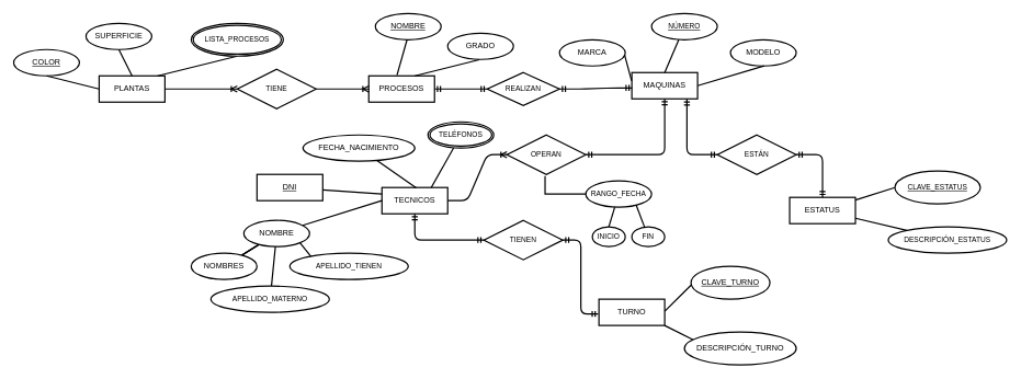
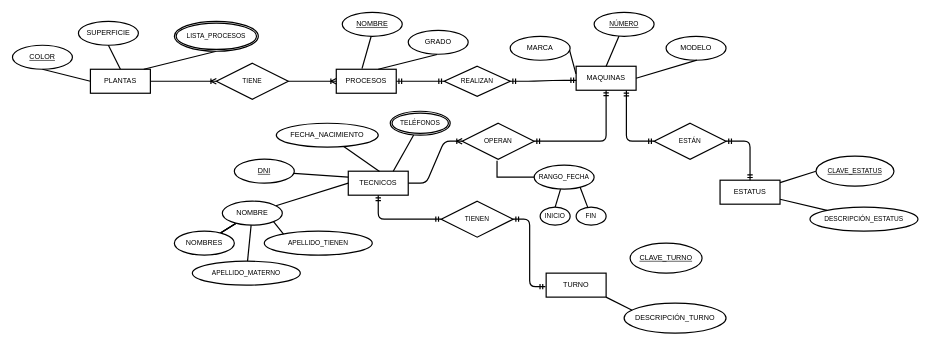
  <mxCell id="0" />
  <mxCell id="1" parent="0" />
  <mxCell id="2" value="PLANTAS" style="whiteSpace=wrap;html=1;align=center;strokeWidth=2;" parent="1" vertex="1"><mxGeometry x="150" y="115" width="100" height="40" as="geometry" /></mxCell>
  <mxCell id="3" value="MAQUINAS" style="whiteSpace=wrap;html=1;align=center;strokeWidth=2;" parent="1" vertex="1"><mxGeometry x="960" y="110" width="100" height="40" as="geometry" /></mxCell>
  <mxCell id="4" value="PROCESOS" style="whiteSpace=wrap;html=1;align=center;strokeWidth=2;" parent="1" vertex="1"><mxGeometry x="560" y="115" width="100" height="40" as="geometry" /></mxCell>
  <mxCell id="5" value="TECNICOS" style="whiteSpace=wrap;html=1;align=center;strokeWidth=2;" parent="1" vertex="1"><mxGeometry x="580" y="285" width="100" height="40" as="geometry" /></mxCell>
  <mxCell id="6" value="COLOR" style="ellipse;whiteSpace=wrap;html=1;align=center;fontStyle=4;strokeWidth=2;" parent="1" vertex="1"><mxGeometry x="20" y="75" width="100" height="40" as="geometry" /></mxCell>
  <mxCell id="7" value="TURNO" style="whiteSpace=wrap;html=1;align=center;strokeWidth=2;" parent="1" vertex="1"><mxGeometry x="910" y="455" width="100" height="40" as="geometry" /></mxCell>
  <mxCell id="8" value="SUPERFICIE" style="ellipse;whiteSpace=wrap;html=1;align=center;strokeWidth=2;" parent="1" vertex="1"><mxGeometry x="130" y="35" width="100" height="40" as="geometry" /></mxCell>
  <mxCell id="9" value="NOMBRE" style="ellipse;whiteSpace=wrap;html=1;align=center;fontStyle=4;strokeWidth=2;" parent="1" vertex="1"><mxGeometry x="570" y="20" width="100" height="40" as="geometry" /></mxCell>
  <mxCell id="10" value="GRADO" style="ellipse;whiteSpace=wrap;html=1;align=center;fontStyle=0;strokeWidth=2;" parent="1" vertex="1"><mxGeometry x="680" y="50" width="100" height="40" as="geometry" /></mxCell>
  <mxCell id="11" value="" style="endArrow=none;html=1;rounded=0;entryX=0;entryY=0.5;entryDx=0;entryDy=0;exitX=0.5;exitY=1;exitDx=0;exitDy=0;strokeWidth=2;" parent="1" source="6" target="2" edge="1"><mxGeometry relative="1" as="geometry"><mxPoint x="70" y="115" as="sourcePoint" /><mxPoint x="230" y="115" as="targetPoint" /></mxGeometry></mxCell>
  <mxCell id="12" value="" style="endArrow=none;html=1;rounded=0;exitX=0.5;exitY=1;exitDx=0;exitDy=0;entryX=0.5;entryY=0;entryDx=0;entryDy=0;strokeWidth=2;" parent="1" source="8" target="2" edge="1"><mxGeometry relative="1" as="geometry"><mxPoint x="120" y="105" as="sourcePoint" /><mxPoint x="260" y="105" as="targetPoint" /></mxGeometry></mxCell>
  <mxCell id="13" value="" style="endArrow=none;html=1;rounded=0;exitX=0.89;exitY=-0.002;exitDx=0;exitDy=0;exitPerimeter=0;entryX=0.5;entryY=1;entryDx=0;entryDy=0;strokeWidth=2;" parent="1" source="2" target="47" edge="1"><mxGeometry relative="1" as="geometry"><mxPoint x="180" y="95" as="sourcePoint" /><mxPoint x="310" y="85" as="targetPoint" /></mxGeometry></mxCell>
  <mxCell id="14" value="" style="endArrow=none;html=1;rounded=0;exitX=0.482;exitY=0.999;exitDx=0;exitDy=0;exitPerimeter=0;entryX=0.429;entryY=-0.03;entryDx=0;entryDy=0;entryPerimeter=0;strokeWidth=2;" parent="1" source="9" target="4" edge="1"><mxGeometry relative="1" as="geometry"><mxPoint x="590" y="100" as="sourcePoint" /><mxPoint x="750" y="100" as="targetPoint" /></mxGeometry></mxCell>
  <mxCell id="15" value="" style="endArrow=none;html=1;rounded=0;exitX=0.481;exitY=1.008;exitDx=0;exitDy=0;exitPerimeter=0;entryX=0.7;entryY=0;entryDx=0;entryDy=0;entryPerimeter=0;strokeWidth=2;" parent="1" source="10" target="4" edge="1"><mxGeometry relative="1" as="geometry"><mxPoint x="658" y="80" as="sourcePoint" /><mxPoint x="643" y="129" as="targetPoint" /></mxGeometry></mxCell>
  <mxCell id="16" value="MARCA" style="ellipse;whiteSpace=wrap;html=1;align=center;strokeWidth=2;" parent="1" vertex="1"><mxGeometry x="850" y="60" width="100" height="40" as="geometry" /></mxCell>
  <mxCell id="17" value="" style="endArrow=none;html=1;rounded=0;exitX=0.99;exitY=0.579;exitDx=0;exitDy=0;entryX=-0.003;entryY=0.318;entryDx=0;entryDy=0;entryPerimeter=0;exitPerimeter=0;strokeWidth=2;" parent="1" source="16" target="3" edge="1"><mxGeometry relative="1" as="geometry"><mxPoint x="975" y="60" as="sourcePoint" /><mxPoint x="960" y="109" as="targetPoint" /></mxGeometry></mxCell>
  <mxCell id="18" value="MODELO" style="ellipse;whiteSpace=wrap;html=1;align=center;strokeWidth=2;" parent="1" vertex="1"><mxGeometry x="1110" y="60" width="100" height="40" as="geometry" /></mxCell>
  <mxCell id="19" value="" style="endArrow=none;html=1;rounded=0;exitX=0.513;exitY=0.996;exitDx=0;exitDy=0;entryX=1;entryY=0.5;entryDx=0;entryDy=0;exitPerimeter=0;strokeWidth=2;" parent="1" source="18" target="3" edge="1"><mxGeometry relative="1" as="geometry"><mxPoint x="950" y="70" as="sourcePoint" /><mxPoint x="1000" y="100" as="targetPoint" /></mxGeometry></mxCell>
  <mxCell id="20" value="&lt;u&gt;&lt;font style=&quot;color: light-dark(rgb(0, 0, 0), rgb(255, 255, 255));&quot;&gt;CLAVE_TURNO&lt;/font&gt;&lt;/u&gt;" style="ellipse;whiteSpace=wrap;html=1;align=center;strokeWidth=2;" parent="1" vertex="1"><mxGeometry x="1050" y="405" width="120" height="50" as="geometry" /></mxCell>
  <mxCell id="21" value="DESCRIPCIÓN_TURNO" style="ellipse;whiteSpace=wrap;html=1;align=center;strokeWidth=2;" parent="1" vertex="1"><mxGeometry x="1040" y="505" width="170" height="50" as="geometry" /></mxCell>
- <mxCell id="22" value="" style="endArrow=none;html=1;rounded=0;entryX=0.005;entryY=0.563;entryDx=0;entryDy=0;entryPerimeter=0;exitX=1.001;exitY=0.457;exitDx=0;exitDy=0;exitPerimeter=0;strokeWidth=2;" parent="1" source="7" target="20" edge="1"><mxGeometry relative="1" as="geometry"><mxPoint x="930" y="485" as="sourcePoint" /><mxPoint x="1090" y="485" as="targetPoint" /></mxGeometry></mxCell>
  <mxCell id="23" value="" style="endArrow=none;html=1;rounded=0;exitX=0.998;exitY=1;exitDx=0;exitDy=0;exitPerimeter=0;entryX=0.079;entryY=0.24;entryDx=0;entryDy=0;entryPerimeter=0;strokeWidth=2;" parent="1" source="7" target="21" edge="1"><mxGeometry relative="1" as="geometry"><mxPoint x="940" y="515" as="sourcePoint" /><mxPoint x="1100" y="515" as="targetPoint" /></mxGeometry></mxCell>
  <mxCell id="24" style="edgeStyle=none;shape=connector;rounded=1;html=1;entryX=0;entryY=0.5;entryDx=0;entryDy=0;strokeColor=default;align=center;verticalAlign=middle;fontFamily=Helvetica;fontSize=11;fontColor=default;labelBackgroundColor=default;endArrow=none;endFill=0;strokeWidth=2;" parent="1" source="26" target="43" edge="1"><mxGeometry relative="1" as="geometry" /></mxCell>
  <mxCell id="25" style="edgeStyle=none;shape=connector;rounded=1;html=1;strokeColor=default;align=center;verticalAlign=middle;fontFamily=Helvetica;fontSize=11;fontColor=default;labelBackgroundColor=default;endArrow=none;endFill=0;strokeWidth=2;" parent="1" source="26" target="44" edge="1"><mxGeometry relative="1" as="geometry" /></mxCell>
  <mxCell id="26" value="ESTATUS" style="whiteSpace=wrap;html=1;align=center;strokeWidth=2;" parent="1" vertex="1"><mxGeometry x="1200" y="300" width="100" height="40" as="geometry" /></mxCell>
- <mxCell id="27" value="DNI" style="whiteSpace=wrap;html=1;align=center;fontStyle=4;strokeWidth=2;rounded=0;" parent="1" vertex="1"><mxGeometry x="390" y="265" width="100" height="40" as="geometry" /></mxCell>
+ <mxCell id="27" value="DNI" style="ellipse;whiteSpace=wrap;html=1;align=center;fontStyle=4;strokeWidth=2;" parent="1" vertex="1"><mxGeometry x="390" y="265" width="100" height="40" as="geometry" /></mxCell>
  <mxCell id="28" value="FECHA_NACIMIENTO" style="ellipse;whiteSpace=wrap;html=1;align=center;strokeWidth=2;" parent="1" vertex="1"><mxGeometry x="460" y="205" width="170" height="40" as="geometry" /></mxCell>
  <mxCell id="29" style="edgeStyle=none;shape=connector;rounded=1;html=1;entryX=0;entryY=0.5;entryDx=0;entryDy=0;strokeColor=default;align=center;verticalAlign=middle;fontFamily=Helvetica;fontSize=11;fontColor=default;labelBackgroundColor=default;endArrow=none;endFill=0;strokeWidth=2;" parent="1" source="33" target="5" edge="1"><mxGeometry relative="1" as="geometry" /></mxCell>
  <mxCell id="30" value="" style="edgeStyle=none;shape=connector;rounded=1;html=1;strokeColor=default;align=center;verticalAlign=middle;fontFamily=Helvetica;fontSize=11;fontColor=default;labelBackgroundColor=default;endArrow=none;endFill=0;strokeWidth=2;" parent="1" source="33" target="35" edge="1"><mxGeometry relative="1" as="geometry" /></mxCell>
  <mxCell id="31" value="" style="edgeStyle=none;shape=connector;rounded=1;html=1;strokeColor=default;align=center;verticalAlign=middle;fontFamily=Helvetica;fontSize=11;fontColor=default;labelBackgroundColor=default;endArrow=none;endFill=0;strokeWidth=2;" parent="1" source="33" target="35" edge="1"><mxGeometry relative="1" as="geometry" /></mxCell>
  <mxCell id="32" value="" style="edgeStyle=none;shape=connector;rounded=1;html=1;strokeColor=default;align=center;verticalAlign=middle;fontFamily=Helvetica;fontSize=11;fontColor=default;labelBackgroundColor=default;endArrow=none;endFill=0;strokeWidth=2;" parent="1" source="33" target="35" edge="1"><mxGeometry relative="1" as="geometry" /></mxCell>
  <mxCell id="33" value="NOMBRE" style="ellipse;whiteSpace=wrap;html=1;align=center;strokeWidth=2;" parent="1" vertex="1"><mxGeometry x="370" y="335" width="100" height="40" as="geometry" /></mxCell>
  <mxCell id="34" style="edgeStyle=none;html=1;entryX=0;entryY=0.25;entryDx=0;entryDy=0;endArrow=none;endFill=0;strokeWidth=2;" parent="1" source="27" target="5" edge="1"><mxGeometry relative="1" as="geometry" /></mxCell>
  <mxCell id="35" value="NOMBRES" style="ellipse;whiteSpace=wrap;html=1;align=center;strokeWidth=2;" parent="1" vertex="1"><mxGeometry x="290" y="385" width="100" height="40" as="geometry" /></mxCell>
  <mxCell id="36" style="edgeStyle=none;shape=connector;rounded=1;html=1;entryX=0.521;entryY=0.011;entryDx=0;entryDy=0;entryPerimeter=0;strokeColor=default;align=center;verticalAlign=middle;fontFamily=Helvetica;fontSize=11;fontColor=default;labelBackgroundColor=default;endArrow=none;endFill=0;strokeWidth=2;" parent="1" source="28" target="5" edge="1"><mxGeometry relative="1" as="geometry" /></mxCell>
  <mxCell id="37" style="edgeStyle=none;shape=connector;rounded=1;html=1;strokeColor=default;align=center;verticalAlign=middle;fontFamily=Helvetica;fontSize=11;fontColor=default;labelBackgroundColor=default;endArrow=none;endFill=0;strokeWidth=2;" parent="1" source="38" target="33" edge="1"><mxGeometry relative="1" as="geometry" /></mxCell>
  <mxCell id="38" value="APELLIDO_MATERNO" style="ellipse;whiteSpace=wrap;html=1;align=center;fontFamily=Helvetica;fontSize=11;fontColor=default;labelBackgroundColor=default;strokeWidth=2;" parent="1" vertex="1"><mxGeometry x="320" y="435" width="180" height="40" as="geometry" /></mxCell>
  <mxCell id="39" value="APELLIDO_TIENEN" style="ellipse;whiteSpace=wrap;html=1;align=center;fontFamily=Helvetica;fontSize=11;fontColor=default;labelBackgroundColor=default;strokeWidth=2;" parent="1" vertex="1"><mxGeometry x="440" y="385" width="180" height="40" as="geometry" /></mxCell>
  <mxCell id="40" style="edgeStyle=none;shape=connector;rounded=1;html=1;exitX=1;exitY=1;exitDx=0;exitDy=0;entryX=0.178;entryY=0.119;entryDx=0;entryDy=0;entryPerimeter=0;strokeColor=default;align=center;verticalAlign=middle;fontFamily=Helvetica;fontSize=11;fontColor=default;labelBackgroundColor=default;endArrow=none;endFill=0;strokeWidth=2;" parent="1" source="33" target="39" edge="1"><mxGeometry relative="1" as="geometry" /></mxCell>
  <mxCell id="41" style="edgeStyle=none;shape=connector;rounded=1;html=1;entryX=0.75;entryY=0;entryDx=0;entryDy=0;strokeColor=default;align=center;verticalAlign=middle;fontFamily=Helvetica;fontSize=11;fontColor=default;labelBackgroundColor=default;endArrow=none;endFill=0;strokeWidth=2;" parent="1" source="42" target="5" edge="1"><mxGeometry relative="1" as="geometry" /></mxCell>
  <mxCell id="42" value="TELÉFONOS" style="ellipse;shape=doubleEllipse;margin=3;whiteSpace=wrap;html=1;align=center;fontFamily=Helvetica;fontSize=11;fontColor=default;labelBackgroundColor=default;strokeWidth=2;" parent="1" vertex="1"><mxGeometry x="650" y="185" width="100" height="40" as="geometry" /></mxCell>
  <mxCell id="43" value="CLAVE_ESTATUS" style="ellipse;whiteSpace=wrap;html=1;align=center;fontStyle=4;fontFamily=Helvetica;fontSize=11;fontColor=default;labelBackgroundColor=default;strokeWidth=2;" parent="1" vertex="1"><mxGeometry x="1360" y="260" width="130" height="50" as="geometry" /></mxCell>
  <mxCell id="44" value="DESCRIPCIÓN_ESTATUS" style="ellipse;whiteSpace=wrap;html=1;align=center;fontFamily=Helvetica;fontSize=11;fontColor=default;labelBackgroundColor=default;strokeWidth=2;" parent="1" vertex="1"><mxGeometry x="1350" y="345" width="180" height="40" as="geometry" /></mxCell>
  <mxCell id="45" style="edgeStyle=none;shape=connector;rounded=1;html=1;entryX=0.5;entryY=0;entryDx=0;entryDy=0;strokeColor=default;align=center;verticalAlign=middle;fontFamily=Helvetica;fontSize=11;fontColor=default;labelBackgroundColor=default;endArrow=none;endFill=0;strokeWidth=2;" parent="1" source="46" target="3" edge="1"><mxGeometry relative="1" as="geometry" /></mxCell>
  <mxCell id="46" value="NÚMERO" style="ellipse;whiteSpace=wrap;html=1;align=center;fontFamily=Helvetica;fontSize=11;fontColor=default;labelBackgroundColor=default;fontStyle=4;strokeWidth=2;" parent="1" vertex="1"><mxGeometry x="990" y="20" width="100" height="40" as="geometry" /></mxCell>
  <mxCell id="47" value="LISTA_PROCESOS" style="ellipse;shape=doubleEllipse;margin=3;whiteSpace=wrap;html=1;align=center;fontFamily=Helvetica;fontSize=11;fontColor=default;labelBackgroundColor=default;strokeWidth=2;" parent="1" vertex="1"><mxGeometry x="290" y="35" width="140" height="50" as="geometry" /></mxCell>
  <mxCell id="48" value="TIENE" style="shape=rhombus;perimeter=rhombusPerimeter;whiteSpace=wrap;html=1;align=center;fontFamily=Helvetica;fontSize=11;fontColor=default;labelBackgroundColor=default;strokeWidth=2;" parent="1" vertex="1"><mxGeometry x="360" y="105" width="120" height="60" as="geometry" /></mxCell>
  <mxCell id="49" value="REALIZAN" style="shape=rhombus;perimeter=rhombusPerimeter;whiteSpace=wrap;html=1;align=center;fontFamily=Helvetica;fontSize=11;fontColor=default;labelBackgroundColor=default;strokeWidth=2;" parent="1" vertex="1"><mxGeometry x="740" y="110" width="110" height="50" as="geometry" /></mxCell>
  <mxCell id="50" value="" style="edgeStyle=entityRelationEdgeStyle;fontSize=12;html=1;endArrow=ERmandOne;startArrow=ERmandOne;rounded=1;strokeColor=default;align=center;verticalAlign=middle;fontFamily=Helvetica;fontColor=default;labelBackgroundColor=default;exitX=1;exitY=0.5;exitDx=0;exitDy=0;entryX=0;entryY=0.5;entryDx=0;entryDy=0;strokeWidth=2;" parent="1" source="4" target="49" edge="1"><mxGeometry width="100" height="100" relative="1" as="geometry"><mxPoint x="620" y="215" as="sourcePoint" /><mxPoint x="720" y="115" as="targetPoint" /></mxGeometry></mxCell>
  <mxCell id="51" value="" style="edgeStyle=entityRelationEdgeStyle;fontSize=12;html=1;endArrow=ERmandOne;startArrow=ERmandOne;rounded=1;strokeColor=default;align=center;verticalAlign=middle;fontFamily=Helvetica;fontColor=default;labelBackgroundColor=default;entryX=0.003;entryY=0.585;entryDx=0;entryDy=0;entryPerimeter=0;exitX=1;exitY=0.5;exitDx=0;exitDy=0;strokeWidth=2;" parent="1" source="49" target="3" edge="1"><mxGeometry width="100" height="100" relative="1" as="geometry"><mxPoint x="800" y="245" as="sourcePoint" /><mxPoint x="900" y="145" as="targetPoint" /></mxGeometry></mxCell>
  <mxCell id="52" value="" style="edgeStyle=entityRelationEdgeStyle;fontSize=12;html=1;endArrow=ERoneToMany;rounded=1;strokeColor=default;align=center;verticalAlign=middle;fontFamily=Helvetica;fontColor=default;labelBackgroundColor=default;exitX=1;exitY=0.5;exitDx=0;exitDy=0;entryX=0;entryY=0.5;entryDx=0;entryDy=0;strokeWidth=2;" parent="1" source="2" target="48" edge="1"><mxGeometry width="100" height="100" relative="1" as="geometry"><mxPoint x="480" y="285" as="sourcePoint" /><mxPoint x="580" y="185" as="targetPoint" /></mxGeometry></mxCell>
  <mxCell id="53" value="" style="edgeStyle=entityRelationEdgeStyle;fontSize=12;html=1;endArrow=ERoneToMany;rounded=1;strokeColor=default;align=center;verticalAlign=middle;fontFamily=Helvetica;fontColor=default;labelBackgroundColor=default;exitX=1;exitY=0.5;exitDx=0;exitDy=0;entryX=0;entryY=0.5;entryDx=0;entryDy=0;strokeWidth=2;" parent="1" source="48" target="4" edge="1"><mxGeometry width="100" height="100" relative="1" as="geometry"><mxPoint x="460" y="195" as="sourcePoint" /><mxPoint x="560" y="95" as="targetPoint" /></mxGeometry></mxCell>
  <mxCell id="54" value="OPERAN" style="shape=rhombus;perimeter=rhombusPerimeter;whiteSpace=wrap;html=1;align=center;fontFamily=Helvetica;fontSize=11;fontColor=default;labelBackgroundColor=default;strokeWidth=2;" parent="1" vertex="1"><mxGeometry x="770" y="205" width="120" height="60" as="geometry" /></mxCell>
  <mxCell id="55" value="" style="fontSize=12;html=1;endArrow=ERmandOne;startArrow=ERmandOne;rounded=1;strokeColor=default;align=center;verticalAlign=middle;fontFamily=Helvetica;fontColor=default;labelBackgroundColor=default;entryX=0.5;entryY=1;entryDx=0;entryDy=0;exitX=1;exitY=0.5;exitDx=0;exitDy=0;elbow=vertical;edgeStyle=orthogonalEdgeStyle;curved=0;strokeWidth=2;" parent="1" source="54" target="3" edge="1"><mxGeometry width="100" height="100" relative="1" as="geometry"><mxPoint x="680" y="365" as="sourcePoint" /><mxPoint x="780" y="265" as="targetPoint" /></mxGeometry></mxCell>
  <mxCell id="56" value="" style="edgeStyle=entityRelationEdgeStyle;fontSize=12;html=1;endArrow=ERoneToMany;rounded=1;strokeColor=default;align=center;verticalAlign=middle;fontFamily=Helvetica;fontColor=default;labelBackgroundColor=default;exitX=1;exitY=0.5;exitDx=0;exitDy=0;entryX=0;entryY=0.5;entryDx=0;entryDy=0;strokeWidth=2;" parent="1" source="5" target="54" edge="1"><mxGeometry width="100" height="100" relative="1" as="geometry"><mxPoint x="840" y="355" as="sourcePoint" /><mxPoint x="760" y="255" as="targetPoint" /></mxGeometry></mxCell>
  <mxCell id="57" value="TIENEN" style="shape=rhombus;perimeter=rhombusPerimeter;whiteSpace=wrap;html=1;align=center;fontFamily=Helvetica;fontSize=11;fontColor=default;labelBackgroundColor=default;strokeWidth=2;" parent="1" vertex="1"><mxGeometry x="735" y="335" width="120" height="60" as="geometry" /></mxCell>
  <mxCell id="58" value="" style="fontSize=12;html=1;endArrow=ERmandOne;startArrow=ERmandOne;rounded=1;strokeColor=default;align=center;verticalAlign=middle;fontFamily=Helvetica;fontColor=default;labelBackgroundColor=default;entryX=0.5;entryY=1;entryDx=0;entryDy=0;edgeStyle=orthogonalEdgeStyle;exitX=0;exitY=0.5;exitDx=0;exitDy=0;strokeWidth=2;" parent="1" source="57" target="5" edge="1"><mxGeometry width="100" height="100" relative="1" as="geometry"><mxPoint x="730" y="365" as="sourcePoint" /><mxPoint x="850" y="265" as="targetPoint" /></mxGeometry></mxCell>
  <mxCell id="59" value="" style="edgeStyle=orthogonalEdgeStyle;fontSize=12;html=1;endArrow=ERmandOne;startArrow=ERmandOne;rounded=1;strokeColor=default;align=center;verticalAlign=middle;fontFamily=Helvetica;fontColor=default;labelBackgroundColor=default;entryX=1;entryY=0.5;entryDx=0;entryDy=0;exitX=-0.012;exitY=0.563;exitDx=0;exitDy=0;exitPerimeter=0;strokeWidth=2;" parent="1" source="7" target="57" edge="1"><mxGeometry width="100" height="100" relative="1" as="geometry"><mxPoint x="830" y="455" as="sourcePoint" /><mxPoint x="930" y="355" as="targetPoint" /></mxGeometry></mxCell>
  <mxCell id="60" value="ESTÁN" style="shape=rhombus;perimeter=rhombusPerimeter;whiteSpace=wrap;html=1;align=center;fontFamily=Helvetica;fontSize=11;fontColor=default;labelBackgroundColor=default;strokeWidth=2;" parent="1" vertex="1"><mxGeometry x="1090" y="205" width="120" height="60" as="geometry" /></mxCell>
  <mxCell id="61" value="" style="edgeStyle=orthogonalEdgeStyle;fontSize=12;html=1;endArrow=ERmandOne;startArrow=ERmandOne;rounded=1;strokeColor=default;align=center;verticalAlign=middle;fontFamily=Helvetica;fontColor=default;labelBackgroundColor=default;entryX=0.838;entryY=1.008;entryDx=0;entryDy=0;entryPerimeter=0;exitX=0;exitY=0.5;exitDx=0;exitDy=0;strokeWidth=2;" parent="1" source="60" target="3" edge="1"><mxGeometry width="100" height="100" relative="1" as="geometry"><mxPoint x="1130" y="305" as="sourcePoint" /><mxPoint x="1230" y="205" as="targetPoint" /></mxGeometry></mxCell>
  <mxCell id="62" value="" style="edgeStyle=orthogonalEdgeStyle;fontSize=12;html=1;endArrow=ERmandOne;startArrow=ERmandOne;rounded=1;strokeColor=default;align=center;verticalAlign=middle;fontFamily=Helvetica;fontColor=default;labelBackgroundColor=default;entryX=1;entryY=0.5;entryDx=0;entryDy=0;exitX=0.5;exitY=0;exitDx=0;exitDy=0;strokeWidth=2;" parent="1" source="26" target="60" edge="1"><mxGeometry width="100" height="100" relative="1" as="geometry"><mxPoint x="1230" y="335" as="sourcePoint" /><mxPoint x="1330" y="235" as="targetPoint" /></mxGeometry></mxCell>
  <mxCell id="63" style="edgeStyle=none;shape=connector;rounded=1;html=1;entryX=0.5;entryY=0;entryDx=0;entryDy=0;strokeColor=default;align=center;verticalAlign=middle;fontFamily=Helvetica;fontSize=11;fontColor=default;labelBackgroundColor=default;endArrow=none;endFill=0;strokeWidth=2;" parent="1" source="64" target="65" edge="1"><mxGeometry relative="1" as="geometry" /></mxCell>
  <mxCell id="64" value="RANGO_FECHA" style="ellipse;whiteSpace=wrap;html=1;align=center;fontFamily=Helvetica;fontSize=11;fontColor=default;labelBackgroundColor=default;strokeWidth=2;" parent="1" vertex="1"><mxGeometry x="890" y="275" width="100" height="40" as="geometry" /></mxCell>
  <mxCell id="65" value="INICIO" style="ellipse;whiteSpace=wrap;html=1;align=center;fontStyle=0;fontFamily=Helvetica;fontSize=11;fontColor=default;labelBackgroundColor=default;strokeWidth=2;" parent="1" vertex="1"><mxGeometry x="900" y="345" width="50" height="30" as="geometry" /></mxCell>
  <mxCell id="66" value="FIN" style="ellipse;whiteSpace=wrap;html=1;align=center;fontStyle=0;fontFamily=Helvetica;fontSize=11;fontColor=default;labelBackgroundColor=default;strokeWidth=2;" parent="1" vertex="1"><mxGeometry x="960" y="345" width="50" height="30" as="geometry" /></mxCell>
  <mxCell id="67" value="" style="endArrow=none;html=1;rounded=0;strokeColor=default;align=center;verticalAlign=middle;fontFamily=Helvetica;fontSize=11;fontColor=default;labelBackgroundColor=default;edgeStyle=none;exitX=0.765;exitY=0.912;exitDx=0;exitDy=0;exitPerimeter=0;entryX=0.384;entryY=-0.004;entryDx=0;entryDy=0;entryPerimeter=0;strokeWidth=2;" parent="1" source="64" target="66" edge="1"><mxGeometry relative="1" as="geometry"><mxPoint x="960" y="335" as="sourcePoint" /><mxPoint x="1000" y="325" as="targetPoint" /></mxGeometry></mxCell>
  <mxCell id="68" value="" style="endArrow=none;html=1;rounded=0;strokeColor=default;align=center;verticalAlign=middle;fontFamily=Helvetica;fontSize=11;fontColor=default;labelBackgroundColor=default;edgeStyle=orthogonalEdgeStyle;exitX=0.484;exitY=1.04;exitDx=0;exitDy=0;exitPerimeter=0;entryX=0;entryY=0.5;entryDx=0;entryDy=0;strokeWidth=2;" parent="1" source="54" target="64" edge="1"><mxGeometry relative="1" as="geometry"><mxPoint x="720" y="295" as="sourcePoint" /><mxPoint x="880" y="295" as="targetPoint" /></mxGeometry></mxCell>
